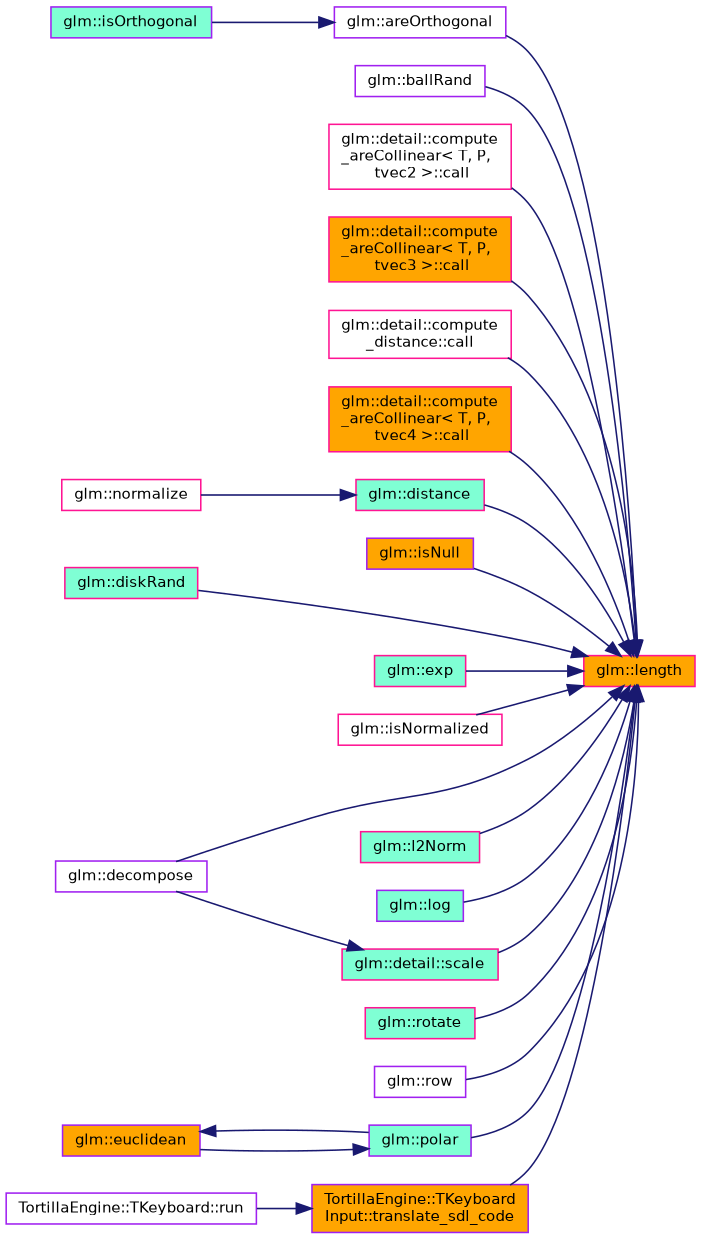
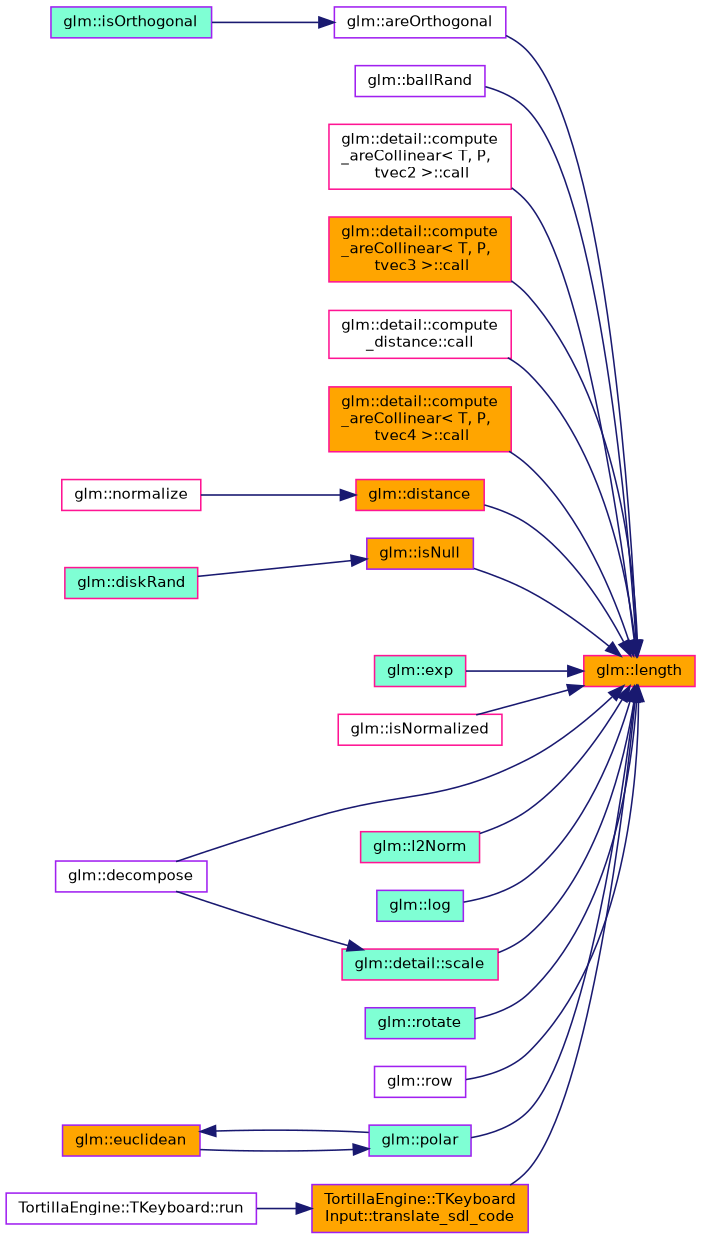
  digraph {
    fontname="DejaVu Sans"
    rankdir=RL
    node [color=deeppink fillcolor=white fontname="DejaVu Sans" fontsize=10 shape=record style=filled]
    edge [color=midnightblue dir=back fontname="DejaVu Sans" fontsize=10 labelfontname=Helvetica labelfontsize=10 style=solid]
    n1 [fillcolor=orange fontcolor=black height=0.2 label="glm::length" width=0.4]
    n2 [color=purple height=0.2 label="glm::areOrthogonal" width=0.4]
    n3 [color=purple height=0.2 label="glm::ballRand" width=0.4]
    n4 [height=0.2 label="glm::detail::compute\l_areCollinear\< T, P,\l tvec2 \>::call" width=0.4]
    n5 [fillcolor=orange height=0.2 label="glm::detail::compute\l_areCollinear\< T, P,\l tvec3 \>::call" width=0.4]
    n6 [height=0.2 label="glm::detail::compute\l_distance::call" width=0.4]
    n7 [fillcolor=orange height=0.2 label="glm::detail::compute\l_areCollinear\< T, P,\l tvec4 \>::call" width=0.4]
    n8 [color=purple height=0.2 label="glm::decompose" width=0.4]
    n9 [fillcolor=aquamarine height=0.2 label="glm::diskRand" width=0.4]
-   n10 [fillcolor=aquamarine height=0.2 label="glm::distance" width=0.4]
+   n10 [fillcolor=orange height=0.2 label="glm::distance" width=0.4]
    n11 [fillcolor=aquamarine height=0.2 label="glm::exp" width=0.4]
    n12 [height=0.2 label="glm::isNormalized" width=0.4]
    n13 [color=purple fillcolor=orange height=0.2 label="glm::isNull" width=0.4]
    n14 [fillcolor=aquamarine height=0.2 label="glm::l2Norm" width=0.4]
    n15 [color=purple fillcolor=aquamarine height=0.2 label="glm::log" width=0.4]
    n16 [color=purple fillcolor=aquamarine height=0.2 label="glm::polar" width=0.4]
-   n17 [fillcolor=aquamarine height=0.2 label="glm::rotate" width=0.4]
+   n17 [color=purple fillcolor=aquamarine height=0.2 label="glm::rotate" width=0.4]
    n18 [color=purple height=0.2 label="glm::row" width=0.4]
    n19 [fillcolor=aquamarine height=0.2 label="glm::detail::scale" width=0.4]
    n20 [color=purple fillcolor=orange height=0.2 label="TortillaEngine::TKeyboard\lInput::translate_sdl_code" width=0.4]
    n21 [color=purple fillcolor=aquamarine height=0.2 label="glm::isOrthogonal" width=0.4]
    n22 [height=0.2 label="glm::normalize" width=0.4]
    n23 [color=purple fillcolor=orange height=0.2 label="glm::euclidean" width=0.4]
    n24 [color=purple height=0.2 label="TortillaEngine::TKeyboard::run" width=0.4]
    n1 -> n2
    n1 -> n3
    n1 -> n4
    n1 -> n5
    n1 -> n6
    n1 -> n7
    n1 -> n8
-   n1 -> n9
+   n13 -> n9
    n1 -> n10
    n1 -> n11
    n1 -> n12
    n1 -> n13
    n1 -> n14
    n1 -> n15
    n1 -> n16
    n1 -> n17
    n1 -> n18
    n1 -> n19
    n1 -> n20
    n2 -> n21
    n10 -> n22
    n16 -> n23
    n19 -> n8
    n20 -> n24
    n23 -> n16
  }
